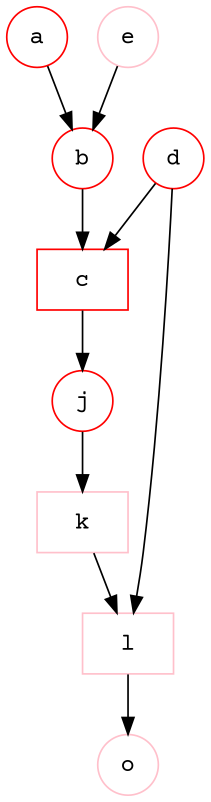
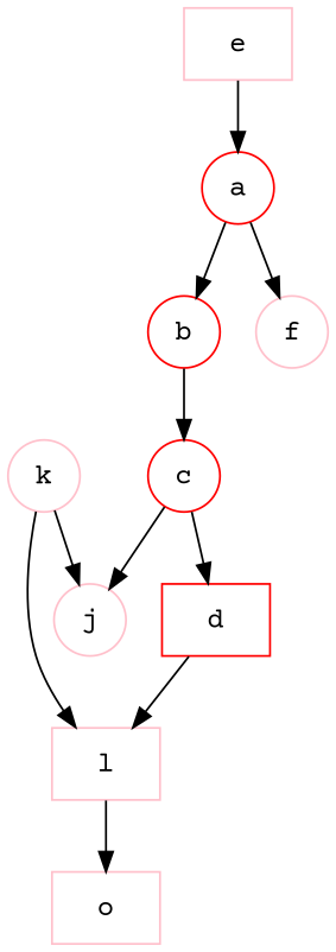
  digraph {
    fontname="Courier Prime"
    node [color=pink fontname="Courier Prime" shape=circle]
    edge [fontname="Courier Prime" color=black weight=1]
    a [color=red]
    b [color=red]
-   c [color=red shape=box]
-   d [color=red]
-   j [color=red]
+   f
+   c [color=red]
+   d [color=red shape=box]
+   j
    l [shape=box]
-   e
-   k [shape=box]
-   o
+   e [shape=box]
+   k
+   o [shape=box]
    a -> b [color="" weight=""]
+   a -> f
    b -> c [color="" weight=""]
-   d -> c [color="" weight=""]
+   c -> d [color="" weight=""]
    c -> j
    d -> l
-   j -> k
+   k -> j
    l -> o
-   e -> b
+   e -> a
    k -> l
  }
